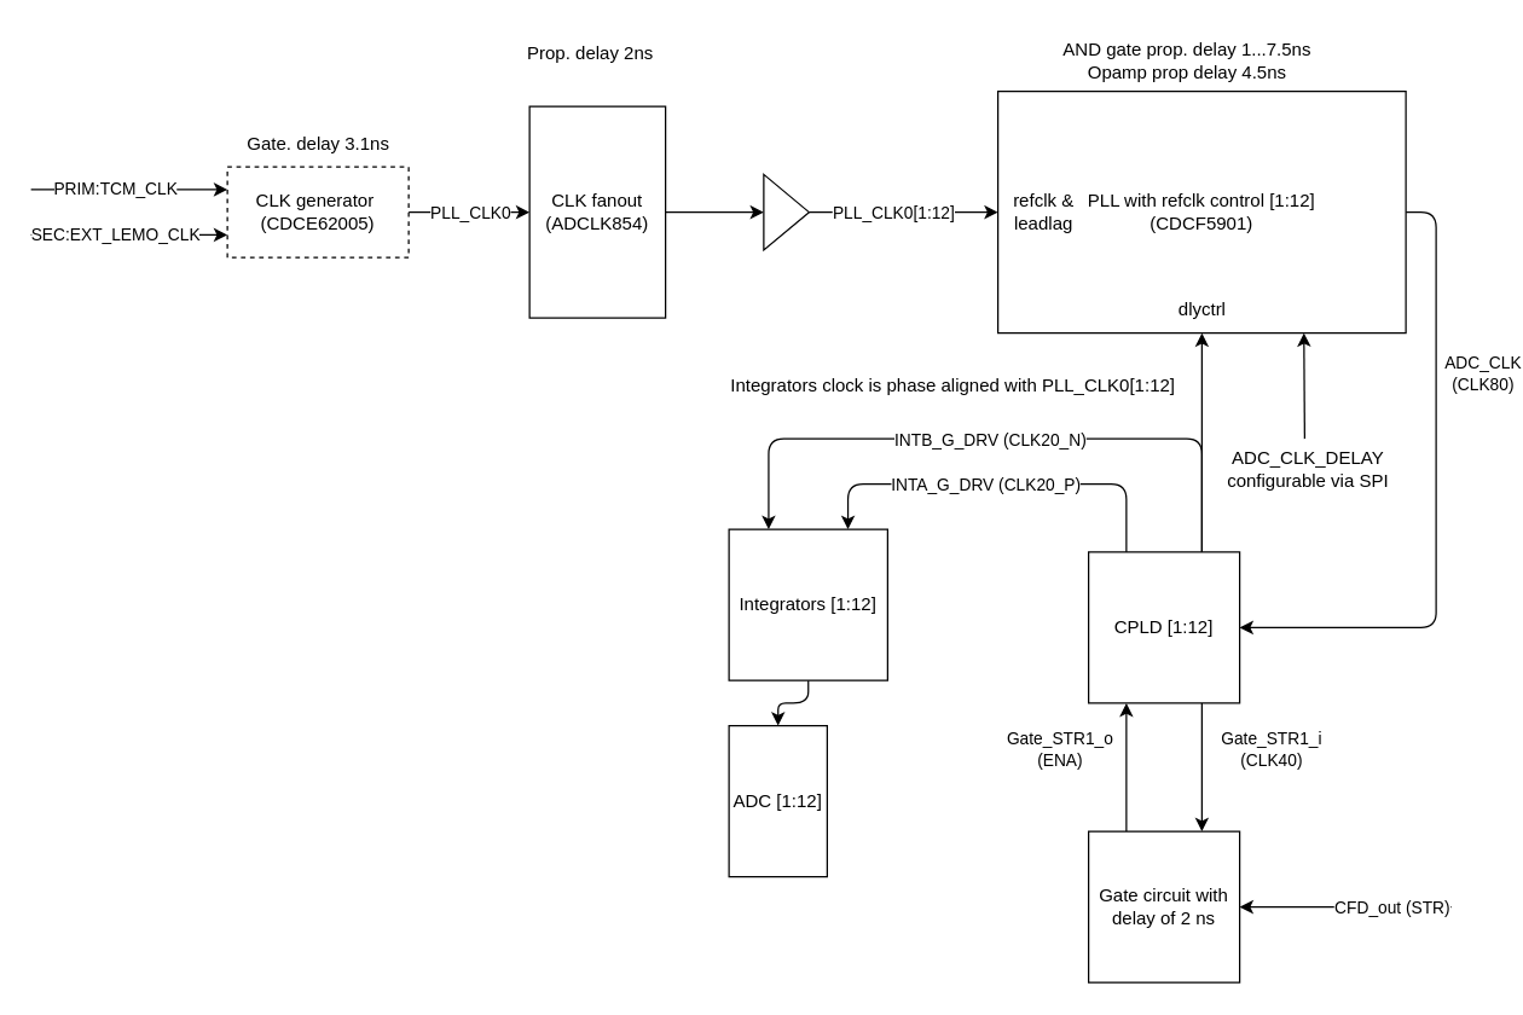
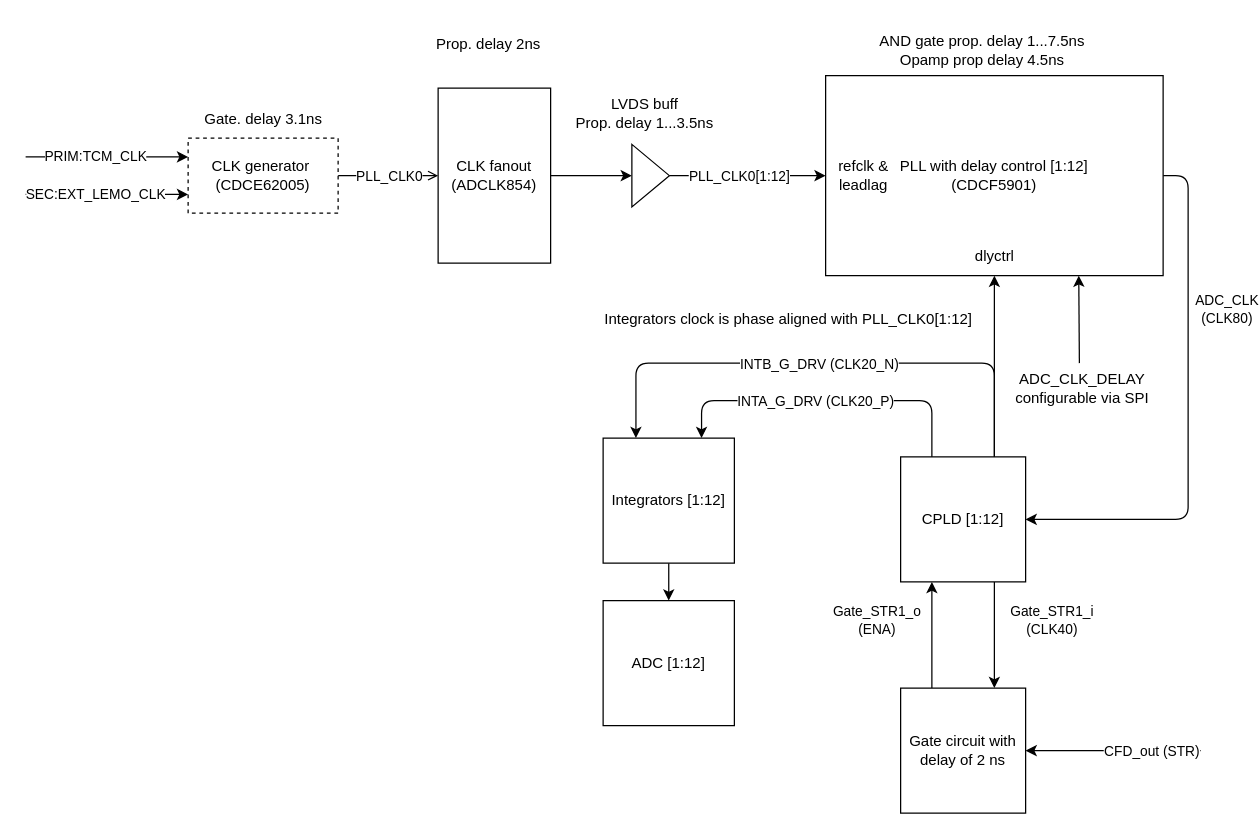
  <mxCell id="0" />
  <mxCell id="1" parent="0" />
  <mxCell id="2" style="edgeStyle=none;html=1;entryX=0.5;entryY=1;entryDx=0;entryDy=0;exitX=0.75;exitY=0;exitDx=0;exitDy=0;" parent="1" source="9" target="14" edge="1"><mxGeometry relative="1" as="geometry" /></mxCell>
  <mxCell id="3" style="edgeStyle=elbowEdgeStyle;html=1;exitX=0.25;exitY=0;exitDx=0;exitDy=0;entryX=0.75;entryY=0;entryDx=0;entryDy=0;elbow=vertical;" parent="1" source="9" target="11" edge="1"><mxGeometry relative="1" as="geometry"><Array as="points"><mxPoint x="700" y="320" /></Array></mxGeometry></mxCell>
  <mxCell id="4" value="INTA_G_DRV (CLK20_P)" style="edgeLabel;html=1;align=center;verticalAlign=middle;resizable=0;points=[];" parent="3" vertex="1" connectable="0"><mxGeometry x="0.204" y="1" relative="1" as="geometry"><mxPoint x="17" y="-1" as="offset" /></mxGeometry></mxCell>
  <mxCell id="5" style="edgeStyle=elbowEdgeStyle;elbow=vertical;html=1;exitX=0.75;exitY=0;exitDx=0;exitDy=0;entryX=0.25;entryY=0;entryDx=0;entryDy=0;" parent="1" source="9" target="11" edge="1"><mxGeometry relative="1" as="geometry"><Array as="points"><mxPoint x="706" y="290" /></Array></mxGeometry></mxCell>
  <mxCell id="6" value="INTB_G_DRV (CLK20_N)" style="edgeLabel;html=1;align=center;verticalAlign=middle;resizable=0;points=[];" parent="5" vertex="1" connectable="0"><mxGeometry x="0.089" relative="1" as="geometry"><mxPoint x="14" as="offset" /></mxGeometry></mxCell>
  <mxCell id="7" style="elbow=vertical;html=1;entryX=0.75;entryY=0;entryDx=0;entryDy=0;exitX=0.75;exitY=1;exitDx=0;exitDy=0;" parent="1" source="9" target="39" edge="1"><mxGeometry relative="1" as="geometry"><mxPoint x="690" y="470" as="targetPoint" /></mxGeometry></mxCell>
  <mxCell id="8" value="Gate_STR1_i&lt;br&gt;(CLK40)" style="edgeLabel;html=1;align=center;verticalAlign=middle;resizable=0;points=[];" parent="7" vertex="1" connectable="0"><mxGeometry x="0.379" y="1" relative="1" as="geometry"><mxPoint x="44" y="-29" as="offset" /></mxGeometry></mxCell>
  <mxCell id="9" value="CPLD [1:12]" style="whiteSpace=wrap;html=1;aspect=fixed;" parent="1" vertex="1"><mxGeometry x="720" y="365" width="100" height="100" as="geometry" /></mxCell>
  <mxCell id="10" style="edgeStyle=elbowEdgeStyle;elbow=vertical;html=1;" parent="1" source="11" target="33" edge="1"><mxGeometry relative="1" as="geometry" /></mxCell>
  <mxCell id="11" value="Integrators [1:12]" style="whiteSpace=wrap;html=1;" parent="1" vertex="1"><mxGeometry x="482" y="350" width="105" height="100" as="geometry" /></mxCell>
  <mxCell id="12" style="edgeStyle=elbowEdgeStyle;elbow=vertical;html=1;entryX=1;entryY=0.5;entryDx=0;entryDy=0;" parent="1" source="14" target="9" edge="1"><mxGeometry relative="1" as="geometry"><Array as="points"><mxPoint x="950" y="250" /></Array></mxGeometry></mxCell>
  <mxCell id="13" value="ADC_CLK&lt;br&gt;(CLK80)" style="edgeLabel;html=1;align=center;verticalAlign=middle;resizable=0;points=[];" parent="12" vertex="1" connectable="0"><mxGeometry x="-0.19" y="1" relative="1" as="geometry"><mxPoint x="29" y="-46" as="offset" /></mxGeometry></mxCell>
- <mxCell id="14" value="PLL with refclk control [1:12]&lt;br&gt;(CDCF5901)" style="whiteSpace=wrap;html=1;" parent="1" vertex="1"><mxGeometry x="660" y="60" width="270" height="160" as="geometry" /></mxCell>
+ <mxCell id="14" value="PLL with delay control [1:12]&lt;br&gt;(CDCF5901)" style="whiteSpace=wrap;html=1;" parent="1" vertex="1"><mxGeometry x="660" y="60" width="270" height="160" as="geometry" /></mxCell>
  <mxCell id="15" style="edgeStyle=none;html=1;entryX=0;entryY=0.5;entryDx=0;entryDy=0;" parent="1" source="16" target="28" edge="1"><mxGeometry relative="1" as="geometry" /></mxCell>
  <mxCell id="16" value="CLK fanout (ADCLK854)" style="whiteSpace=wrap;html=1;" parent="1" vertex="1"><mxGeometry x="350" y="70" width="90" height="140" as="geometry" /></mxCell>
- <mxCell id="17" style="edgeStyle=none;html=1;entryX=0;entryY=0.5;entryDx=0;entryDy=0;" parent="1" source="19" target="16" edge="1"><mxGeometry relative="1" as="geometry" /></mxCell>
+ <mxCell id="17" style="edgeStyle=none;html=1;entryX=0;entryY=0.5;entryDx=0;entryDy=0;endArrow=open;" parent="1" source="19" target="16" edge="1"><mxGeometry relative="1" as="geometry" /></mxCell>
  <mxCell id="18" value="PLL_CLK0" style="edgeLabel;html=1;align=center;verticalAlign=middle;resizable=0;points=[];" parent="17" vertex="1" connectable="0"><mxGeometry x="0.167" relative="1" as="geometry"><mxPoint x="-7" as="offset" /></mxGeometry></mxCell>
  <mxCell id="19" value="CLK generator&amp;nbsp; (CDCE62005)" style="whiteSpace=wrap;html=1;dashed=1;" parent="1" vertex="1"><mxGeometry x="150" y="110" width="120" height="60" as="geometry" /></mxCell>
  <mxCell id="20" value="Gate. delay 3.1ns" style="text;html=1;align=center;verticalAlign=middle;resizable=0;points=[];autosize=1;strokeColor=none;fillColor=none;" parent="1" vertex="1"><mxGeometry x="150" y="80" width="120" height="30" as="geometry" /></mxCell>
  <mxCell id="21" value="Prop. delay 2ns" style="text;html=1;align=center;verticalAlign=middle;resizable=0;points=[];autosize=1;strokeColor=none;fillColor=none;" parent="1" vertex="1"><mxGeometry x="335" y="20" width="110" height="30" as="geometry" /></mxCell>
  <mxCell id="22" value="" style="endArrow=classic;html=1;entryX=0;entryY=0.25;entryDx=0;entryDy=0;" parent="1" target="19" edge="1"><mxGeometry width="50" height="50" relative="1" as="geometry"><mxPoint x="20" y="125" as="sourcePoint" /><mxPoint x="150" y="140" as="targetPoint" /></mxGeometry></mxCell>
  <mxCell id="23" value="PRIM:TCM_CLK" style="edgeLabel;html=1;align=center;verticalAlign=middle;resizable=0;points=[];" parent="22" vertex="1" connectable="0"><mxGeometry x="-0.148" y="1" relative="1" as="geometry"><mxPoint as="offset" /></mxGeometry></mxCell>
  <mxCell id="24" value="" style="endArrow=classic;html=1;entryX=0;entryY=0.75;entryDx=0;entryDy=0;" parent="1" target="19" edge="1"><mxGeometry width="50" height="50" relative="1" as="geometry"><mxPoint x="20" y="155" as="sourcePoint" /><mxPoint x="160" y="150" as="targetPoint" /></mxGeometry></mxCell>
  <mxCell id="25" value="SEC:EXT_LEMO_CLK" style="edgeLabel;html=1;align=center;verticalAlign=middle;resizable=0;points=[];" parent="24" vertex="1" connectable="0"><mxGeometry x="-0.148" y="1" relative="1" as="geometry"><mxPoint as="offset" /></mxGeometry></mxCell>
  <mxCell id="26" style="edgeStyle=none;html=1;" parent="1" source="28" edge="1"><mxGeometry relative="1" as="geometry"><mxPoint x="660" y="140" as="targetPoint" /></mxGeometry></mxCell>
  <mxCell id="27" value="PLL_CLK0[1:12]" style="edgeLabel;html=1;align=center;verticalAlign=middle;resizable=0;points=[];" parent="26" vertex="1" connectable="0"><mxGeometry x="-0.392" y="-2" relative="1" as="geometry"><mxPoint x="17" y="-2" as="offset" /></mxGeometry></mxCell>
  <mxCell id="28" value="" style="triangle;whiteSpace=wrap;html=1;" parent="1" vertex="1"><mxGeometry x="505" y="115" width="30" height="50" as="geometry" /></mxCell>
+ <mxCell id="29" value="LVDS buff&lt;br&gt;Prop. delay 1...3.5ns" style="text;html=1;align=center;verticalAlign=middle;resizable=0;points=[];autosize=1;strokeColor=none;fillColor=none;" parent="1" vertex="1"><mxGeometry x="450" y="70" width="130" height="40" as="geometry" /></mxCell>
  <mxCell id="30" value="AND gate prop. delay 1...7.5ns&lt;br&gt;Opamp prop delay 4.5ns" style="text;html=1;align=center;verticalAlign=middle;resizable=0;points=[];autosize=1;strokeColor=none;fillColor=none;" parent="1" vertex="1"><mxGeometry x="690" y="20" width="190" height="40" as="geometry" /></mxCell>
  <mxCell id="31" value="refclk &amp;amp;&lt;br&gt;leadlag" style="text;html=1;align=center;verticalAlign=middle;resizable=0;points=[];autosize=1;strokeColor=none;fillColor=none;" parent="1" vertex="1"><mxGeometry x="660" y="120" width="60" height="40" as="geometry" /></mxCell>
  <mxCell id="32" value="dlyctrl" style="text;html=1;align=center;verticalAlign=middle;resizable=0;points=[];autosize=1;strokeColor=none;fillColor=none;" parent="1" vertex="1"><mxGeometry x="770" y="190" width="50" height="30" as="geometry" /></mxCell>
- <mxCell id="33" value="ADC [1:12]" style="whiteSpace=wrap;html=1;" parent="1" vertex="1"><mxGeometry x="482" y="480" width="65" height="100" as="geometry" /></mxCell>
+ <mxCell id="33" value="ADC [1:12]" style="whiteSpace=wrap;html=1;" parent="1" vertex="1"><mxGeometry x="482" y="480" width="105" height="100" as="geometry" /></mxCell>
  <mxCell id="34" value="Integrators clock is phase aligned with PLL_CLK0[1:12]" style="text;html=1;align=center;verticalAlign=middle;resizable=0;points=[];autosize=1;strokeColor=none;fillColor=none;" parent="1" vertex="1"><mxGeometry x="470" y="240" width="320" height="30" as="geometry" /></mxCell>
  <mxCell id="35" value="" style="endArrow=classic;html=1;elbow=vertical;entryX=0.75;entryY=1;entryDx=0;entryDy=0;" parent="1" target="14" edge="1"><mxGeometry width="50" height="50" relative="1" as="geometry"><mxPoint x="863" y="290" as="sourcePoint" /><mxPoint x="500" y="300" as="targetPoint" /></mxGeometry></mxCell>
  <mxCell id="36" value="ADC_CLK_DELAY&lt;br&gt;configurable via SPI" style="text;html=1;align=center;verticalAlign=middle;resizable=0;points=[];autosize=1;strokeColor=none;fillColor=none;" parent="1" vertex="1"><mxGeometry x="800" y="290" width="130" height="40" as="geometry" /></mxCell>
  <mxCell id="37" style="edgeStyle=none;html=1;entryX=0.25;entryY=1;entryDx=0;entryDy=0;elbow=vertical;exitX=0.25;exitY=0;exitDx=0;exitDy=0;" edge="1" parent="1" source="39" target="9"><mxGeometry relative="1" as="geometry" /></mxCell>
  <mxCell id="38" value="Gate_STR1_o&lt;br&gt;(ENA)" style="edgeLabel;html=1;align=center;verticalAlign=middle;resizable=0;points=[];" vertex="1" connectable="0" parent="37"><mxGeometry x="-0.231" relative="1" as="geometry"><mxPoint x="-45" y="-22" as="offset" /></mxGeometry></mxCell>
  <mxCell id="39" value="Gate circuit with delay of 2 ns" style="whiteSpace=wrap;html=1;" vertex="1" parent="1"><mxGeometry x="720" y="550" width="100" height="100" as="geometry" /></mxCell>
  <mxCell id="40" value="" style="endArrow=classic;html=1;elbow=vertical;entryX=1;entryY=0.5;entryDx=0;entryDy=0;" edge="1" parent="1" target="39"><mxGeometry width="50" height="50" relative="1" as="geometry"><mxPoint x="960" y="600" as="sourcePoint" /><mxPoint x="720" y="470" as="targetPoint" /></mxGeometry></mxCell>
  <mxCell id="41" value="CFD_out (STR)" style="edgeLabel;html=1;align=center;verticalAlign=middle;resizable=0;points=[];" vertex="1" connectable="0" parent="40"><mxGeometry x="0.198" relative="1" as="geometry"><mxPoint x="44" as="offset" /></mxGeometry></mxCell>
